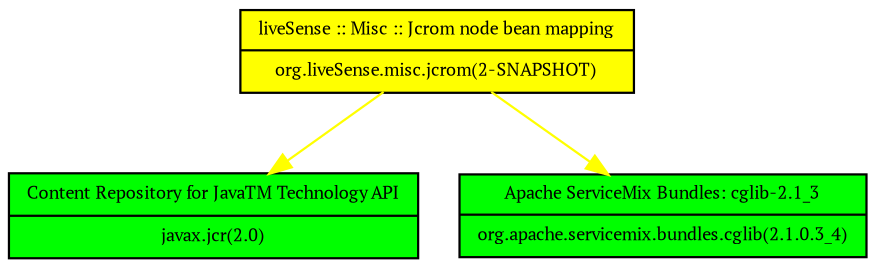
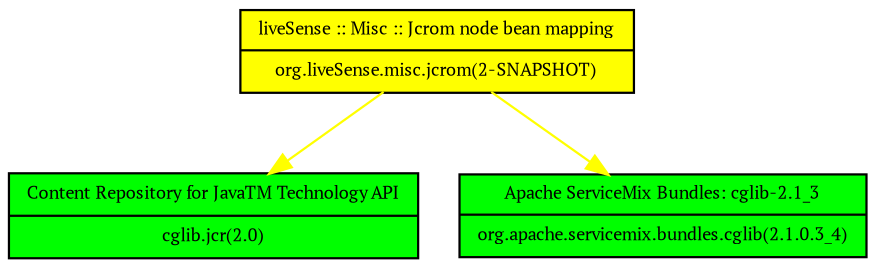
  digraph {
    fontname="PT Serif"
    node [fillcolor=green fontname="PT Serif" fontsize=8 shape=record style=filled]
    edge [color=yellow fontname="PT Serif"]
-   n1 [label="{Content Repository for JavaTM Technology API | javax.jcr(2.0)}"]
+   n1 [label="{Content Repository for JavaTM Technology API | cglib.jcr(2.0)}"]
    n2 [label="{Apache ServiceMix Bundles: cglib-2.1_3 | org.apache.servicemix.bundles.cglib(2.1.0.3_4)}"]
    n3 [fillcolor=yellow label="{liveSense :: Misc :: Jcrom node bean mapping | org.liveSense.misc.jcrom(2-SNAPSHOT)}"]
    subgraph sub_1 {
      rank=same
      n1
      n2
    }
    n3 -> n1
    n3 -> n2
  }
